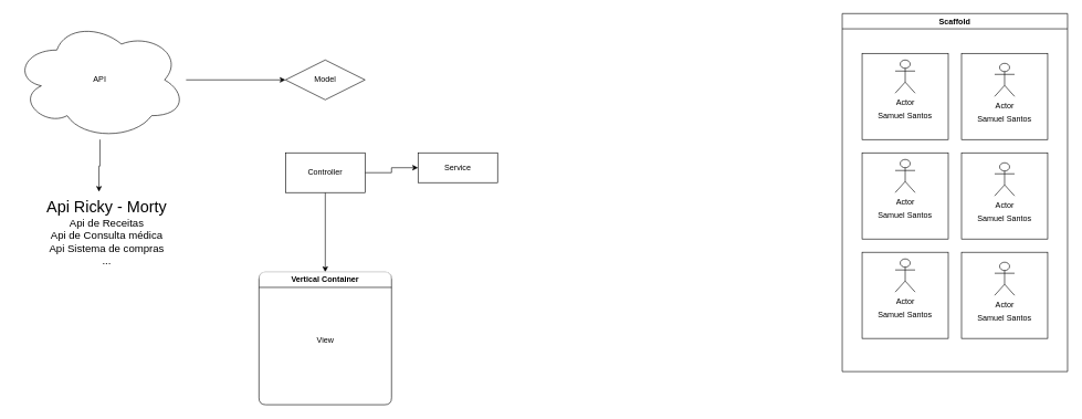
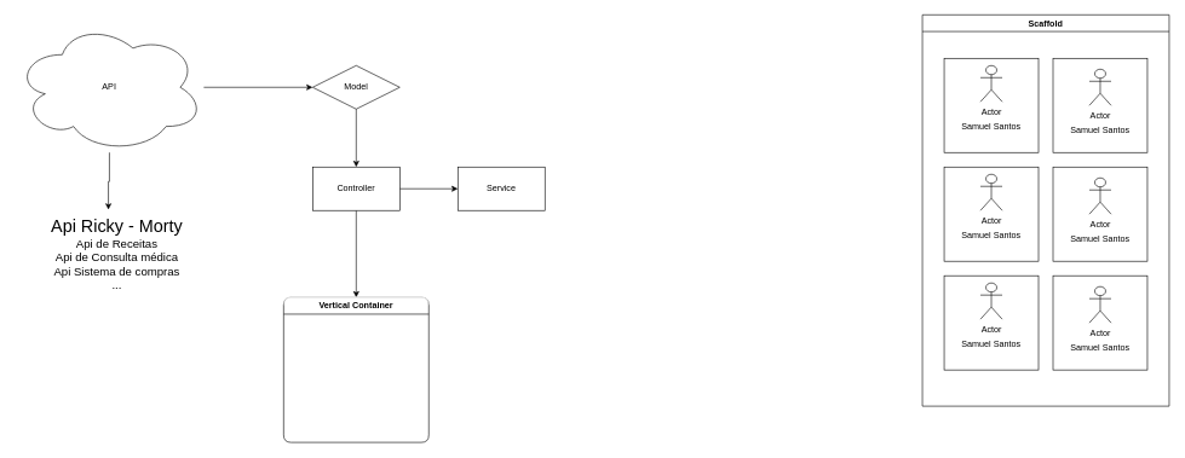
  <mxCell id="0" />
  <mxCell id="1" parent="0" />
  <mxCell id="2" value="Scaffold" style="swimlane;whiteSpace=wrap;html=1;" parent="1" vertex="1"><mxGeometry x="1270" y="20" width="340" height="540" as="geometry" /></mxCell>
  <mxCell id="3" value="" style="whiteSpace=wrap;html=1;aspect=fixed;" parent="2" vertex="1"><mxGeometry x="30" y="60" width="130" height="130" as="geometry" /></mxCell>
  <mxCell id="4" value="" style="whiteSpace=wrap;html=1;aspect=fixed;" parent="2" vertex="1"><mxGeometry x="180" y="60" width="130" height="130" as="geometry" /></mxCell>
  <mxCell id="5" value="" style="whiteSpace=wrap;html=1;aspect=fixed;" parent="2" vertex="1"><mxGeometry x="30" y="210" width="130" height="130" as="geometry" /></mxCell>
  <mxCell id="6" value="" style="whiteSpace=wrap;html=1;aspect=fixed;" parent="2" vertex="1"><mxGeometry x="180" y="210" width="130" height="130" as="geometry" /></mxCell>
  <mxCell id="7" value="" style="whiteSpace=wrap;html=1;aspect=fixed;" parent="2" vertex="1"><mxGeometry x="30" y="360" width="130" height="130" as="geometry" /></mxCell>
  <mxCell id="8" value="" style="whiteSpace=wrap;html=1;aspect=fixed;" parent="2" vertex="1"><mxGeometry x="180" y="360" width="130" height="130" as="geometry" /></mxCell>
  <mxCell id="9" value="Actor" style="shape=umlActor;verticalLabelPosition=bottom;verticalAlign=top;html=1;outlineConnect=0;" parent="2" vertex="1"><mxGeometry x="80" y="70" width="30" height="50" as="geometry" /></mxCell>
  <mxCell id="10" value="Samuel Santos" style="text;html=1;align=center;verticalAlign=middle;whiteSpace=wrap;rounded=0;" parent="2" vertex="1"><mxGeometry x="50" y="140" width="90" height="30" as="geometry" /></mxCell>
  <mxCell id="11" value="Actor" style="shape=umlActor;verticalLabelPosition=bottom;verticalAlign=top;html=1;outlineConnect=0;" parent="2" vertex="1"><mxGeometry x="230" y="75" width="30" height="50" as="geometry" /></mxCell>
  <mxCell id="12" value="Samuel Santos" style="text;html=1;align=center;verticalAlign=middle;whiteSpace=wrap;rounded=0;" parent="2" vertex="1"><mxGeometry x="200" y="145" width="90" height="30" as="geometry" /></mxCell>
  <mxCell id="13" value="Actor" style="shape=umlActor;verticalLabelPosition=bottom;verticalAlign=top;html=1;outlineConnect=0;" parent="2" vertex="1"><mxGeometry x="80" y="220" width="30" height="50" as="geometry" /></mxCell>
  <mxCell id="14" value="Samuel Santos" style="text;html=1;align=center;verticalAlign=middle;whiteSpace=wrap;rounded=0;" parent="2" vertex="1"><mxGeometry x="50" y="290" width="90" height="30" as="geometry" /></mxCell>
  <mxCell id="15" value="Actor" style="shape=umlActor;verticalLabelPosition=bottom;verticalAlign=top;html=1;outlineConnect=0;" parent="2" vertex="1"><mxGeometry x="230" y="225" width="30" height="50" as="geometry" /></mxCell>
  <mxCell id="16" value="Samuel Santos" style="text;html=1;align=center;verticalAlign=middle;whiteSpace=wrap;rounded=0;" parent="2" vertex="1"><mxGeometry x="200" y="295" width="90" height="30" as="geometry" /></mxCell>
  <mxCell id="17" value="Actor" style="shape=umlActor;verticalLabelPosition=bottom;verticalAlign=top;html=1;outlineConnect=0;" parent="2" vertex="1"><mxGeometry x="80" y="370" width="30" height="50" as="geometry" /></mxCell>
  <mxCell id="18" value="Samuel Santos" style="text;html=1;align=center;verticalAlign=middle;whiteSpace=wrap;rounded=0;" parent="2" vertex="1"><mxGeometry x="50" y="440" width="90" height="30" as="geometry" /></mxCell>
  <mxCell id="19" value="Actor" style="shape=umlActor;verticalLabelPosition=bottom;verticalAlign=top;html=1;outlineConnect=0;" parent="2" vertex="1"><mxGeometry x="230" y="375" width="30" height="50" as="geometry" /></mxCell>
  <mxCell id="20" value="Samuel Santos" style="text;html=1;align=center;verticalAlign=middle;whiteSpace=wrap;rounded=0;" parent="2" vertex="1"><mxGeometry x="200" y="445" width="90" height="30" as="geometry" /></mxCell>
  <mxCell id="21" value="" style="edgeStyle=orthogonalEdgeStyle;rounded=0;orthogonalLoop=1;jettySize=auto;html=1;" edge="1" parent="1" source="22" target="24"><mxGeometry relative="1" as="geometry" /></mxCell>
  <mxCell id="22" value="API" style="ellipse;shape=cloud;whiteSpace=wrap;html=1;" vertex="1" parent="1"><mxGeometry x="20" y="30" width="260" height="180" as="geometry" /></mxCell>
+ <mxCell id="23" value="" style="edgeStyle=orthogonalEdgeStyle;rounded=0;orthogonalLoop=1;jettySize=auto;html=1;" edge="1" parent="1" source="24" target="27"><mxGeometry relative="1" as="geometry" /></mxCell>
  <mxCell id="24" value="Model" style="rhombus;whiteSpace=wrap;html=1;" vertex="1" parent="1"><mxGeometry x="430" y="90" width="120" height="60" as="geometry" /></mxCell>
  <mxCell id="25" value="" style="edgeStyle=orthogonalEdgeStyle;rounded=0;orthogonalLoop=1;jettySize=auto;html=1;" edge="1" parent="1" source="27" target="28"><mxGeometry relative="1" as="geometry" /></mxCell>
  <mxCell id="26" style="edgeStyle=orthogonalEdgeStyle;rounded=0;orthogonalLoop=1;jettySize=auto;html=1;entryX=0.5;entryY=0;entryDx=0;entryDy=0;" edge="1" parent="1" source="27" target="29"><mxGeometry relative="1" as="geometry" /></mxCell>
  <mxCell id="27" value="Controller" style="whiteSpace=wrap;html=1;" vertex="1" parent="1"><mxGeometry x="430" y="230" width="120" height="60" as="geometry" /></mxCell>
- <mxCell id="28" value="Service" style="whiteSpace=wrap;html=1;" vertex="1" parent="1"><mxGeometry x="630" y="230" width="120" height="45" as="geometry" /></mxCell>
+ <mxCell id="28" value="Service" style="whiteSpace=wrap;html=1;" vertex="1" parent="1"><mxGeometry x="630" y="230" width="120" height="60" as="geometry" /></mxCell>
  <mxCell id="29" value="Vertical Container" style="swimlane;whiteSpace=wrap;html=1;rounded=1;glass=1;" vertex="1" parent="1"><mxGeometry x="390" y="410" width="200" height="200" as="geometry" /></mxCell>
- <mxCell id="30" value="View" style="text;html=1;align=center;verticalAlign=middle;resizable=0;points=[];autosize=1;strokeColor=none;fillColor=none;" vertex="1" parent="1"><mxGeometry x="465" y="498" width="50" height="30" as="geometry" /></mxCell>
  <mxCell id="31" value="&lt;font style=&quot;font-size: 24px;&quot;&gt;Api Ricky - Morty&lt;/font&gt;&lt;div&gt;&lt;font size=&quot;3&quot;&gt;Api de Receitas&lt;/font&gt;&lt;/div&gt;&lt;div&gt;&lt;font size=&quot;3&quot;&gt;Api de Consulta médica&lt;/font&gt;&lt;/div&gt;&lt;div&gt;&lt;font size=&quot;3&quot;&gt;Api Sistema de compras&lt;/font&gt;&lt;/div&gt;&lt;div&gt;&lt;font size=&quot;3&quot;&gt;...&lt;/font&gt;&lt;/div&gt;" style="text;html=1;align=center;verticalAlign=middle;resizable=0;points=[];autosize=1;strokeColor=none;fillColor=none;" vertex="1" parent="1"><mxGeometry x="60" y="290" width="200" height="120" as="geometry" /></mxCell>
  <mxCell id="32" style="edgeStyle=orthogonalEdgeStyle;rounded=0;orthogonalLoop=1;jettySize=auto;html=1;entryX=0.443;entryY=-0.01;entryDx=0;entryDy=0;entryPerimeter=0;" edge="1" parent="1" source="22" target="31"><mxGeometry relative="1" as="geometry" /></mxCell>
